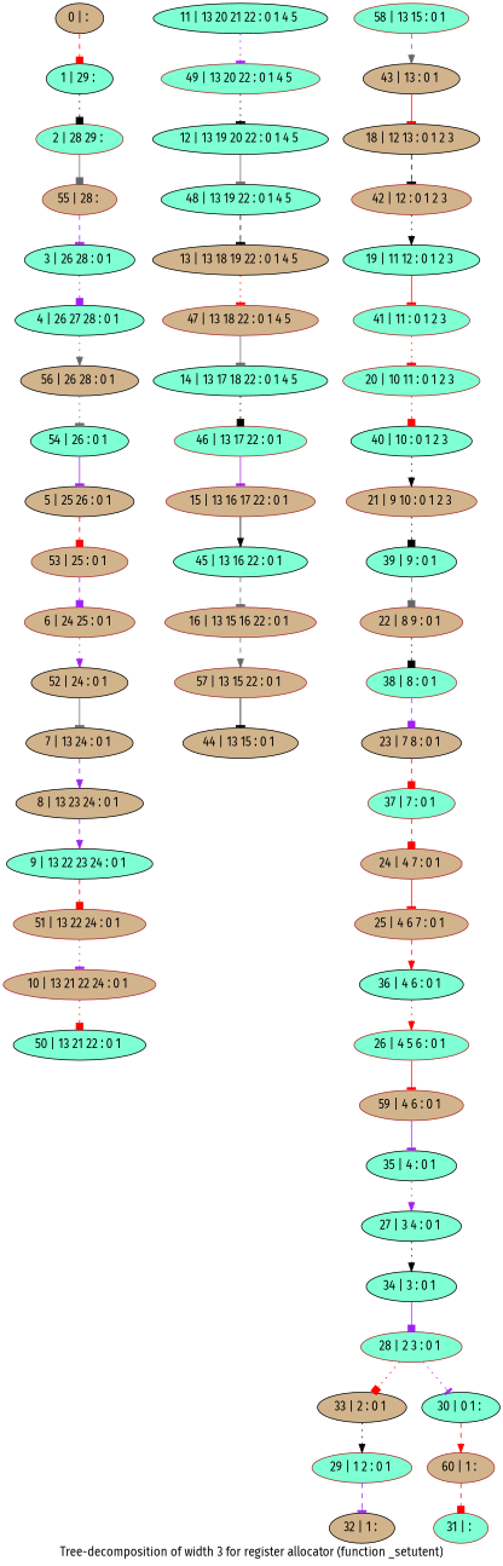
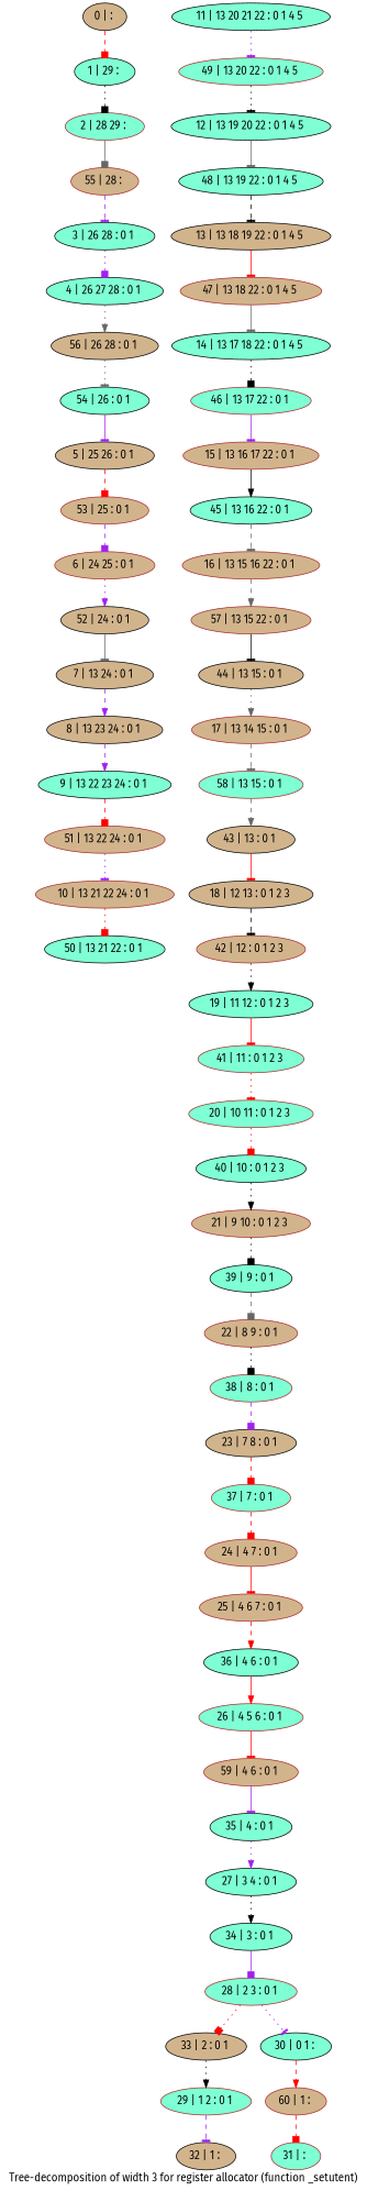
  digraph {
    fontname="Fira Sans"
    label="Tree-decomposition of width 3 for register allocator (function _setutent)"
    node [color=black fillcolor=aquamarine fontname="Fira Sans" style=filled]
    edge [arrowhead=tee color=red fontname="Fira Sans" style=dotted]
    n1 [fillcolor=tan label="0 | : "]
    n2 [label="1 | 29 : "]
    n3 [color=brown label="2 | 28 29 : "]
    n4 [color=brown fillcolor=tan label="55 | 28 : "]
    n5 [label="3 | 26 28 : 0 1 "]
    n6 [label="4 | 26 27 28 : 0 1 "]
    n7 [fillcolor=tan label="56 | 26 28 : 0 1 "]
    n8 [label="54 | 26 : 0 1 "]
    n9 [fillcolor=tan label="5 | 25 26 : 0 1 "]
    n10 [color=brown fillcolor=tan label="53 | 25 : 0 1 "]
    n11 [color=brown fillcolor=tan label="6 | 24 25 : 0 1 "]
    n12 [fillcolor=tan label="52 | 24 : 0 1 "]
    n13 [fillcolor=tan label="7 | 13 24 : 0 1 "]
    n14 [fillcolor=tan label="8 | 13 23 24 : 0 1 "]
    n15 [label="9 | 13 22 23 24 : 0 1 "]
    n16 [color=brown fillcolor=tan label="51 | 13 22 24 : 0 1 "]
    n17 [color=brown fillcolor=tan label="10 | 13 21 22 24 : 0 1 "]
    n18 [label="50 | 13 21 22 : 0 1 "]
    n19 [label="11 | 13 20 21 22 : 0 1 4 5 "]
    n20 [color=brown label="49 | 13 20 22 : 0 1 4 5 "]
    n21 [label="12 | 13 19 20 22 : 0 1 4 5 "]
    n22 [label="48 | 13 19 22 : 0 1 4 5 "]
    n23 [fillcolor=tan label="13 | 13 18 19 22 : 0 1 4 5 "]
    n24 [color=brown fillcolor=tan label="47 | 13 18 22 : 0 1 4 5 "]
    n25 [label="14 | 13 17 18 22 : 0 1 4 5 "]
    n26 [color=brown label="46 | 13 17 22 : 0 1 "]
    n27 [color=brown fillcolor=tan label="15 | 13 16 17 22 : 0 1 "]
    n28 [label="45 | 13 16 22 : 0 1 "]
    n29 [color=brown fillcolor=tan label="16 | 13 15 16 22 : 0 1 "]
    n30 [color=brown fillcolor=tan label="57 | 13 15 22 : 0 1 "]
    n31 [fillcolor=tan label="44 | 13 15 : 0 1 "]
+   n32 [color=brown fillcolor=tan label="17 | 13 14 15 : 0 1 "]
    n33 [color=brown label="58 | 13 15 : 0 1 "]
    n34 [fillcolor=tan label="43 | 13 : 0 1 "]
    n35 [fillcolor=tan label="18 | 12 13 : 0 1 2 3 "]
    n36 [color=brown fillcolor=tan label="42 | 12 : 0 1 2 3 "]
    n37 [label="19 | 11 12 : 0 1 2 3 "]
    n38 [color=brown label="41 | 11 : 0 1 2 3 "]
    n39 [color=brown label="20 | 10 11 : 0 1 2 3 "]
    n40 [label="40 | 10 : 0 1 2 3 "]
    n41 [color=brown fillcolor=tan label="21 | 9 10 : 0 1 2 3 "]
    n42 [label="39 | 9 : 0 1 "]
    n43 [color=brown fillcolor=tan label="22 | 8 9 : 0 1 "]
    n44 [color=brown label="38 | 8 : 0 1 "]
    n45 [fillcolor=tan label="23 | 7 8 : 0 1 "]
    n46 [color=brown label="37 | 7 : 0 1 "]
    n47 [color=brown fillcolor=tan label="24 | 4 7 : 0 1 "]
    n48 [color=brown fillcolor=tan label="25 | 4 6 7 : 0 1 "]
    n49 [label="36 | 4 6 : 0 1 "]
    n50 [color=brown label="26 | 4 5 6 : 0 1 "]
    n51 [color=brown fillcolor=tan label="59 | 4 6 : 0 1 "]
    n52 [label="35 | 4 : 0 1 "]
    n53 [label="27 | 3 4 : 0 1 "]
    n54 [label="34 | 3 : 0 1 "]
    n55 [color=brown label="28 | 2 3 : 0 1 "]
    n56 [fillcolor=tan label="33 | 2 : 0 1 "]
    n57 [label="30 | 0 1 : "]
    n58 [color=brown label="29 | 1 2 : 0 1 "]
    n59 [fillcolor=tan label="32 | 1 : "]
    n60 [color=brown fillcolor=tan label="60 | 1 : "]
    n61 [color=brown label="31 | : "]
    n1 -> n2 [arrowhead=box style=dashed]
    n2 -> n3 [arrowhead=box color=black]
    n3 -> n4 [arrowhead=box color=gray40 style=solid]
    n4 -> n5 [color=purple style=dashed]
    n5 -> n6 [arrowhead=box color=purple]
    n6 -> n7 [arrowhead=normal color=gray40]
    n7 -> n8 [color=gray40]
    n8 -> n9 [color=purple style=solid]
    n9 -> n10 [arrowhead=box style=dashed]
    n10 -> n11 [arrowhead=box color=purple style=dashed]
    n11 -> n12 [arrowhead=normal color=purple]
    n12 -> n13 [color=gray40 style=solid]
    n13 -> n14 [arrowhead=normal color=purple style=dashed]
    n14 -> n15 [arrowhead=normal color=purple style=dashed]
    n15 -> n16 [arrowhead=box style=dashed]
    n16 -> n17 [color=purple]
    n17 -> n18 [arrowhead=box]
    n19 -> n20 [color=purple]
    n20 -> n21 [color=black]
    n21 -> n22 [color=gray40 style=solid]
    n22 -> n23 [color=black style=dashed]
-   n23 -> n24
+   n23 -> n24 [style=solid]
    n24 -> n25 [color=gray40 style=solid]
    n25 -> n26 [arrowhead=box color=black]
    n26 -> n27 [color=purple style=solid]
    n27 -> n28 [arrowhead=normal color=black style=solid]
    n28 -> n29 [color=gray40 style=dashed]
    n29 -> n30 [arrowhead=normal color=gray40 style=dashed]
    n30 -> n31 [color=black style=solid]
+   n31 -> n32 [arrowhead=normal color=gray40]
+   n32 -> n33 [color=gray40 style=dashed]
    n33 -> n34 [arrowhead=normal color=gray40 style=dashed]
    n34 -> n35 [style=solid]
    n35 -> n36 [color=black style=dashed]
    n36 -> n37 [arrowhead=normal color=black]
    n37 -> n38 [style=solid]
    n38 -> n39
    n39 -> n40 [arrowhead=box]
    n40 -> n41 [arrowhead=normal color=black]
    n41 -> n42 [arrowhead=box color=black]
    n42 -> n43 [arrowhead=box color=gray40 style=dashed]
    n43 -> n44 [arrowhead=box color=black]
    n44 -> n45 [arrowhead=box color=purple style=dashed]
    n45 -> n46 [arrowhead=box style=dashed]
    n46 -> n47 [arrowhead=box style=dashed]
    n47 -> n48 [style=solid]
    n48 -> n49 [arrowhead=normal style=dashed]
-   n49 -> n50 [arrowhead=normal]
+   n49 -> n50 [arrowhead=normal style=solid]
    n50 -> n51 [style=solid]
    n51 -> n52 [color=purple style=solid]
    n52 -> n53 [arrowhead=normal color=purple]
    n53 -> n54 [arrowhead=normal color=black]
    n54 -> n55 [arrowhead=box color=purple style=solid]
    n55 -> n56 [arrowhead=box]
    n55 -> n57 [color=purple]
    n56 -> n58 [arrowhead=normal color=black]
    n57 -> n60 [arrowhead=normal style=dashed]
    n58 -> n59 [color=purple style=dashed]
    n60 -> n61 [arrowhead=box style=dashed]
  }
